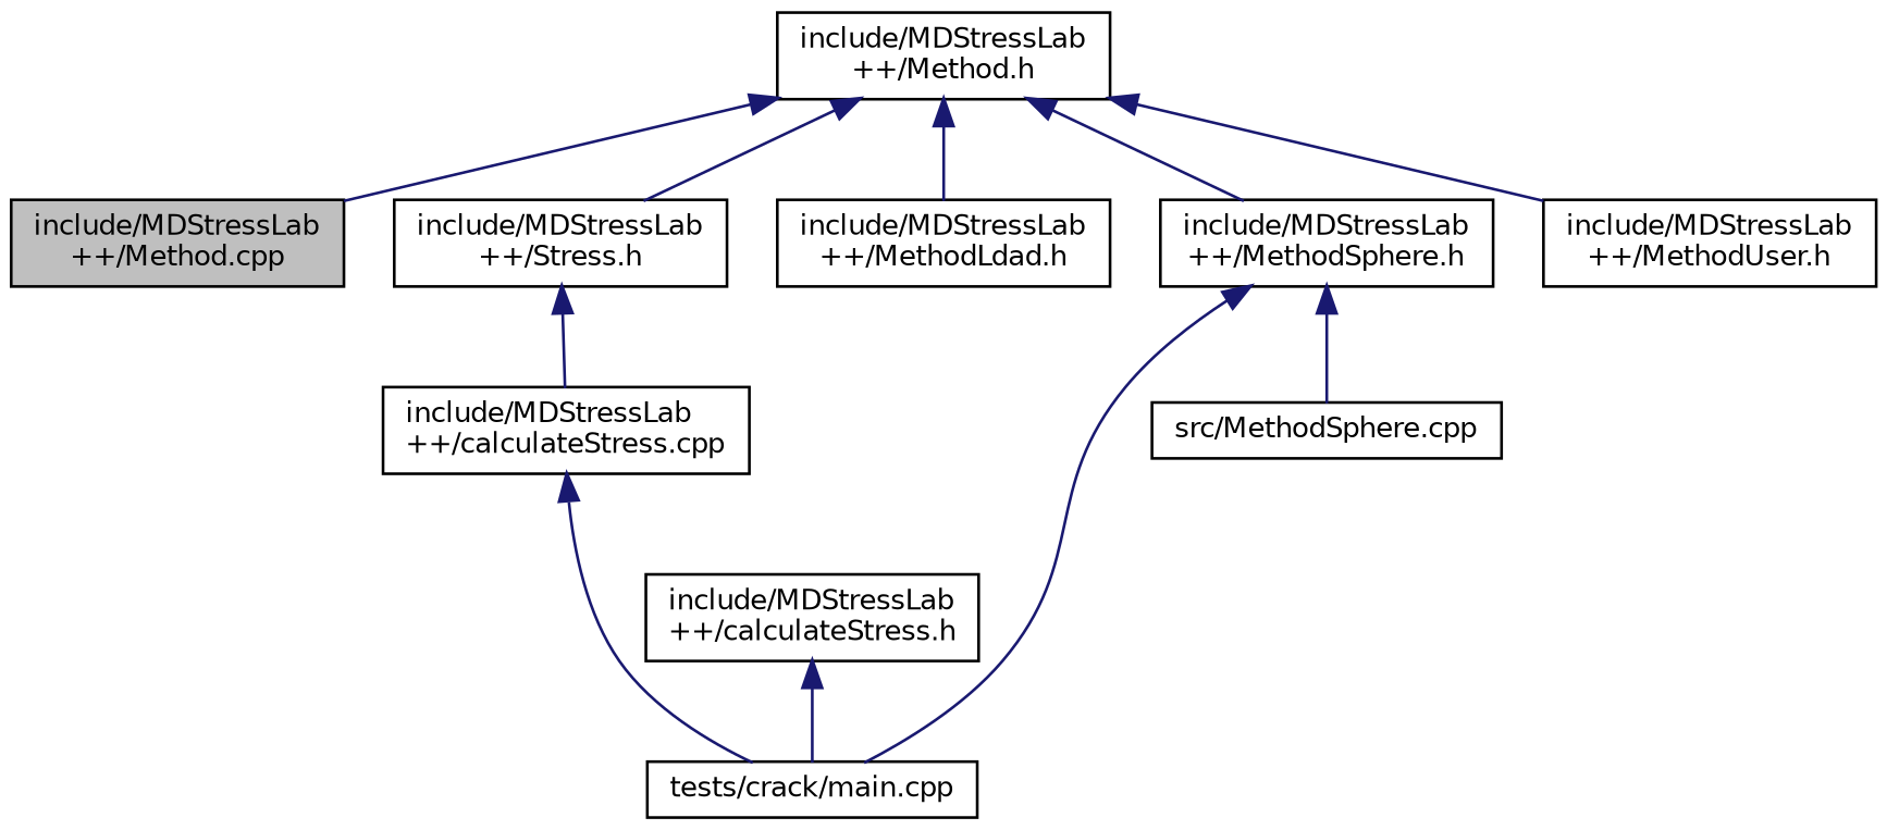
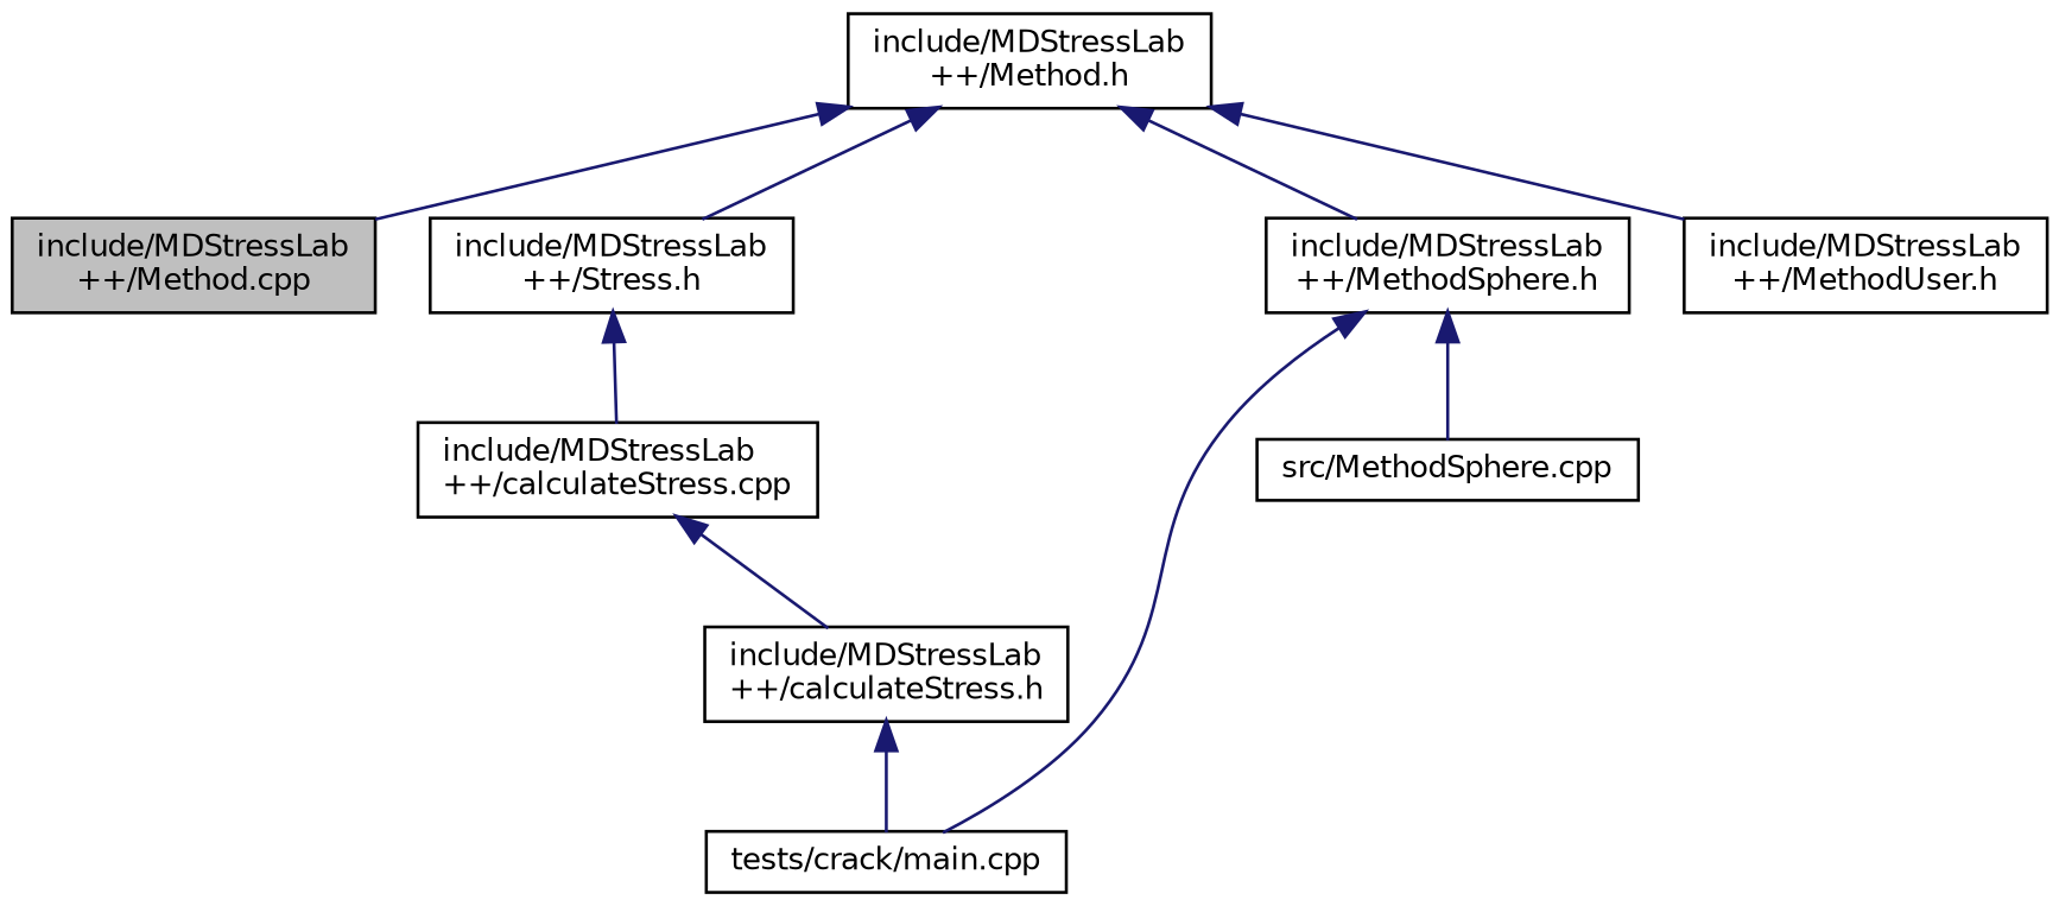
  digraph {
    node [color=black fillcolor=white fontname=Helvetica fontsize=10 shape=record style=filled]
    edge [color=midnightblue dir=back fontname=Helvetica fontsize=10 labelfontname=Helvetica labelfontsize=10 style=solid]
    n1 [fillcolor=grey75 fontcolor=black height=0.2 label="include/MDStressLab\l++/Method.cpp" width=0.4]
    n2 [height=0.2 label="include/MDStressLab\l++/Method.h" width=0.4]
    n3 [height=0.2 label="include/MDStressLab\l++/Stress.h" width=0.4]
-   n4 [height=0.2 label="include/MDStressLab\l++/MethodLdad.h" width=0.4]
    n5 [height=0.2 label="include/MDStressLab\l++/MethodSphere.h" width=0.4]
    n6 [height=0.2 label="include/MDStressLab\l++/MethodUser.h" width=0.4]
    n7 [height=0.2 label="include/MDStressLab\l++/calculateStress.cpp" width=0.4]
    n8 [height=0.2 label="tests/crack/main.cpp" width=0.4]
    n9 [height=0.2 label="src/MethodSphere.cpp" width=0.4]
    n10 [height=0.2 label="include/MDStressLab\l++/calculateStress.h" width=0.4]
    n2 -> n1
    n2 -> n3
-   n2 -> n4
    n2 -> n5
    n2 -> n6
    n3 -> n7
    n5 -> n8
    n5 -> n9
-   n7 -> n8
+   n7 -> n10
    n10 -> n8
  }
